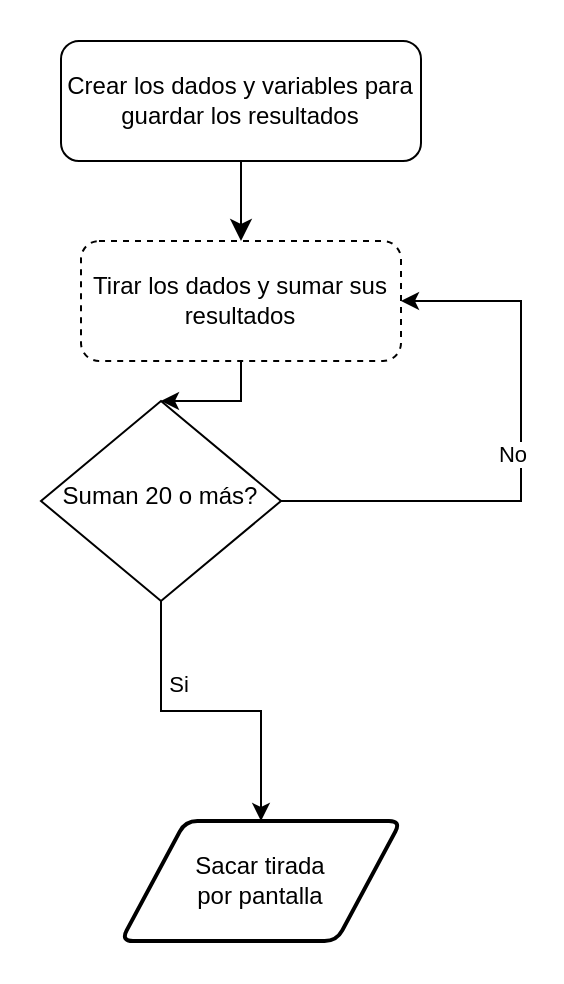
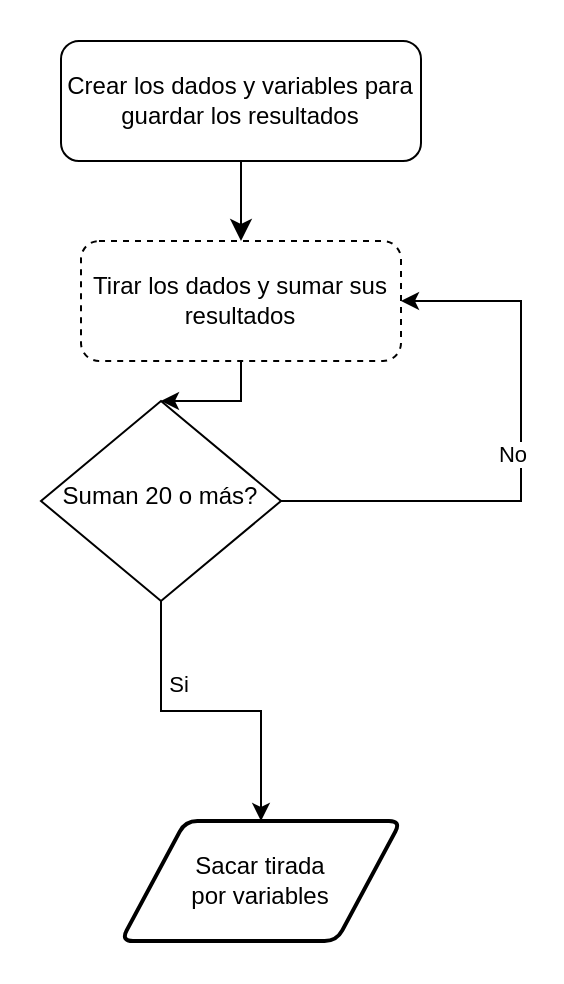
  <mxCell id="0" />
  <mxCell id="1" parent="0" />
  <mxCell id="2" value="" style="rounded=0;html=1;jettySize=auto;orthogonalLoop=1;fontSize=11;endArrow=classic;endFill=1;endSize=8;strokeWidth=1;shadow=0;labelBackgroundColor=none;edgeStyle=orthogonalEdgeStyle;entryX=0.5;entryY=0;entryDx=0;entryDy=0;" parent="1" source="3" target="10" edge="1"><mxGeometry relative="1" as="geometry"><mxPoint x="90" y="200" as="targetPoint" /></mxGeometry></mxCell>
  <mxCell id="3" value="Crear los dados y variables para guardar los resultados" style="rounded=1;whiteSpace=wrap;html=1;fontSize=12;glass=0;strokeWidth=1;shadow=0;" parent="1" vertex="1"><mxGeometry x="30" y="20" width="180" height="60" as="geometry" /></mxCell>
  <mxCell id="4" style="edgeStyle=orthogonalEdgeStyle;rounded=0;orthogonalLoop=1;jettySize=auto;html=1;exitX=1;exitY=0.5;exitDx=0;exitDy=0;entryX=1;entryY=0.5;entryDx=0;entryDy=0;" parent="1" source="8" target="10" edge="1"><mxGeometry relative="1" as="geometry"><Array as="points"><mxPoint x="260" y="250" /><mxPoint x="260" y="150" /></Array></mxGeometry></mxCell>
  <mxCell id="5" value="No" style="edgeLabel;html=1;align=center;verticalAlign=middle;resizable=0;points=[];" parent="4" vertex="1" connectable="0"><mxGeometry x="-0.15" y="-4" relative="1" as="geometry"><mxPoint x="-4" y="-28" as="offset" /></mxGeometry></mxCell>
  <mxCell id="6" style="edgeStyle=orthogonalEdgeStyle;rounded=0;orthogonalLoop=1;jettySize=auto;html=1;exitX=0.5;exitY=1;exitDx=0;exitDy=0;entryX=0.5;entryY=0;entryDx=0;entryDy=0;" parent="1" source="8" target="11" edge="1"><mxGeometry relative="1" as="geometry"><mxPoint x="140" y="400" as="targetPoint" /></mxGeometry></mxCell>
  <mxCell id="7" value="Si" style="edgeLabel;html=1;align=center;verticalAlign=middle;resizable=0;points=[];" parent="6" vertex="1" connectable="0"><mxGeometry x="-0.233" y="-2" relative="1" as="geometry"><mxPoint x="2" y="-16" as="offset" /></mxGeometry></mxCell>
  <mxCell id="8" value="Suman 20 o más?" style="rhombus;whiteSpace=wrap;html=1;shadow=0;fontFamily=Helvetica;fontSize=12;align=center;strokeWidth=1;spacing=6;spacingTop=-4;" parent="1" vertex="1"><mxGeometry x="20" y="200" width="120" height="100" as="geometry" /></mxCell>
  <mxCell id="9" style="edgeStyle=orthogonalEdgeStyle;rounded=0;orthogonalLoop=1;jettySize=auto;html=1;exitX=0.5;exitY=1;exitDx=0;exitDy=0;entryX=0.5;entryY=0;entryDx=0;entryDy=0;" parent="1" source="10" target="8" edge="1"><mxGeometry relative="1" as="geometry" /></mxCell>
  <mxCell id="10" value="Tirar los dados y sumar sus resultados" style="rounded=1;whiteSpace=wrap;html=1;fontSize=12;glass=0;strokeWidth=1;shadow=0;dashed=1;" parent="1" vertex="1"><mxGeometry x="40" y="120" width="160" height="60" as="geometry" /></mxCell>
- <mxCell id="11" value="Sacar tirada &lt;br&gt;por pantalla" style="shape=parallelogram;html=1;strokeWidth=2;perimeter=parallelogramPerimeter;whiteSpace=wrap;rounded=1;arcSize=12;size=0.23;" vertex="1" parent="1"><mxGeometry x="60" y="410" width="140" height="60" as="geometry" /></mxCell>
+ <mxCell id="11" value="Sacar tirada &lt;br&gt;por variables" style="shape=parallelogram;html=1;strokeWidth=2;perimeter=parallelogramPerimeter;whiteSpace=wrap;rounded=1;arcSize=12;size=0.23;" vertex="1" parent="1"><mxGeometry x="60" y="410" width="140" height="60" as="geometry" /></mxCell>
